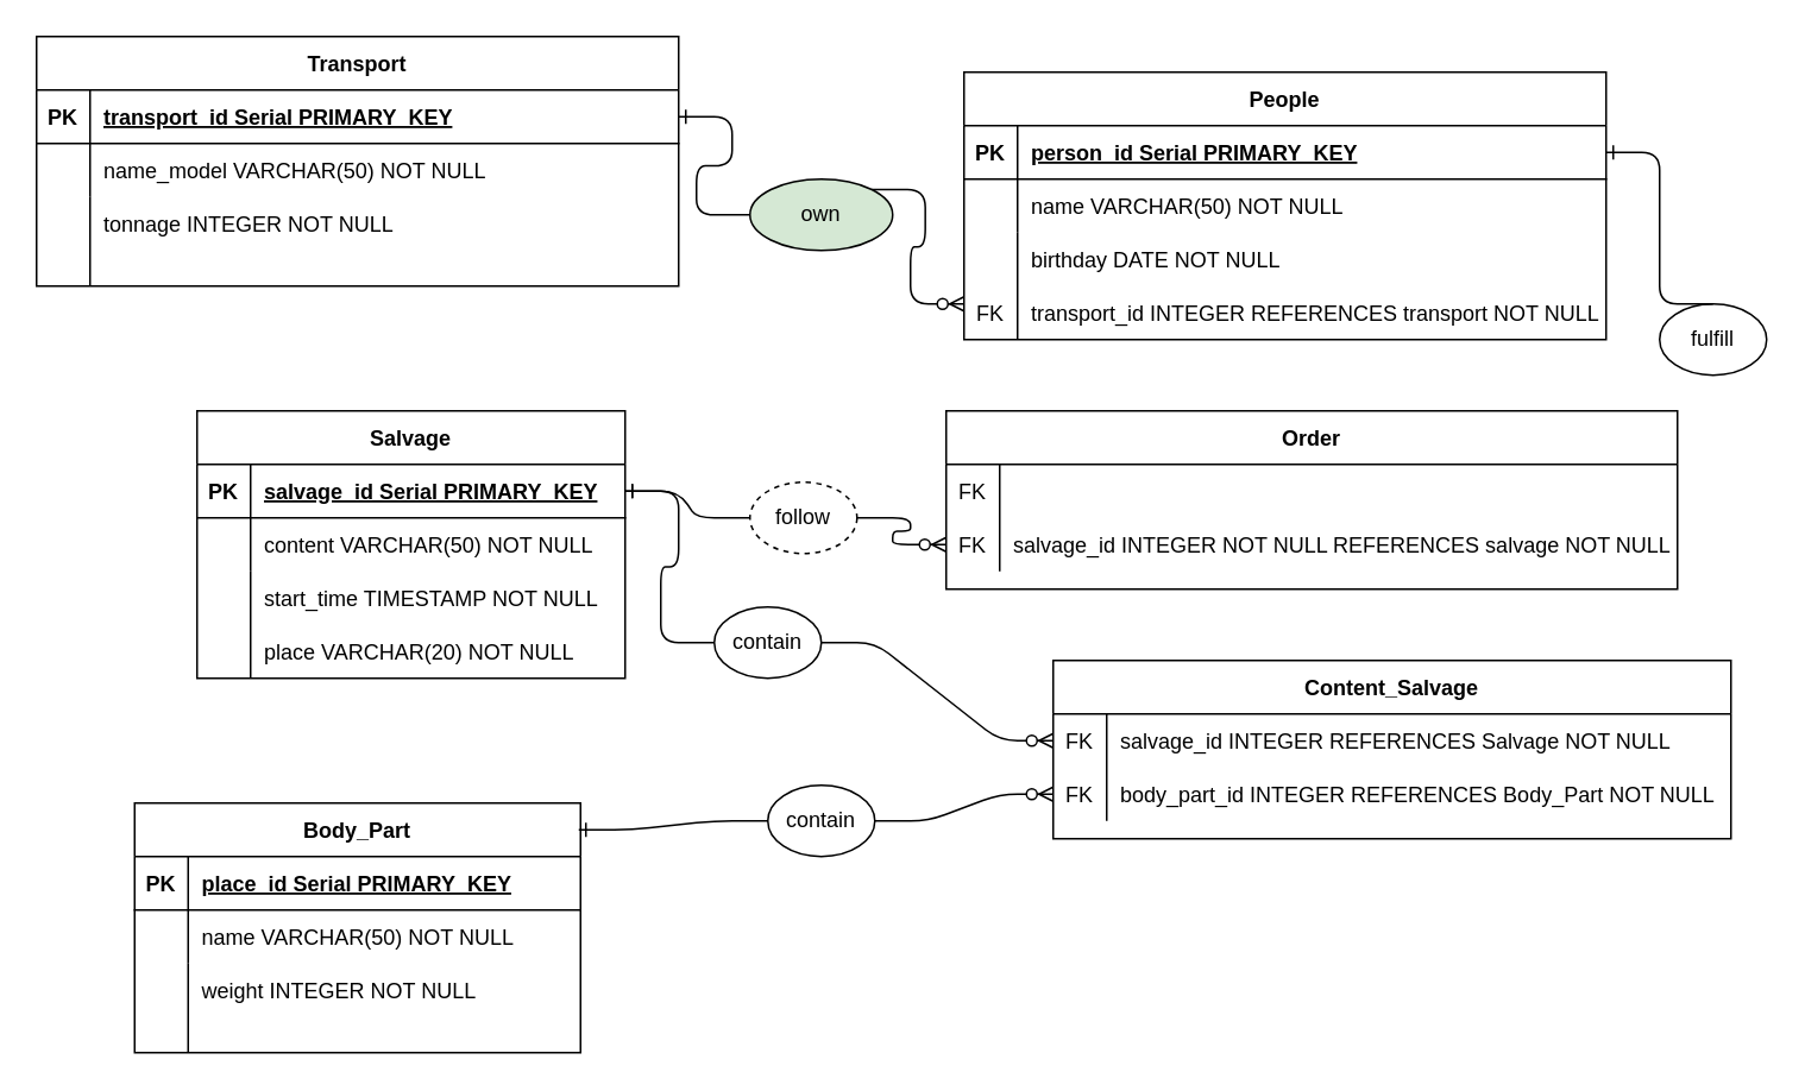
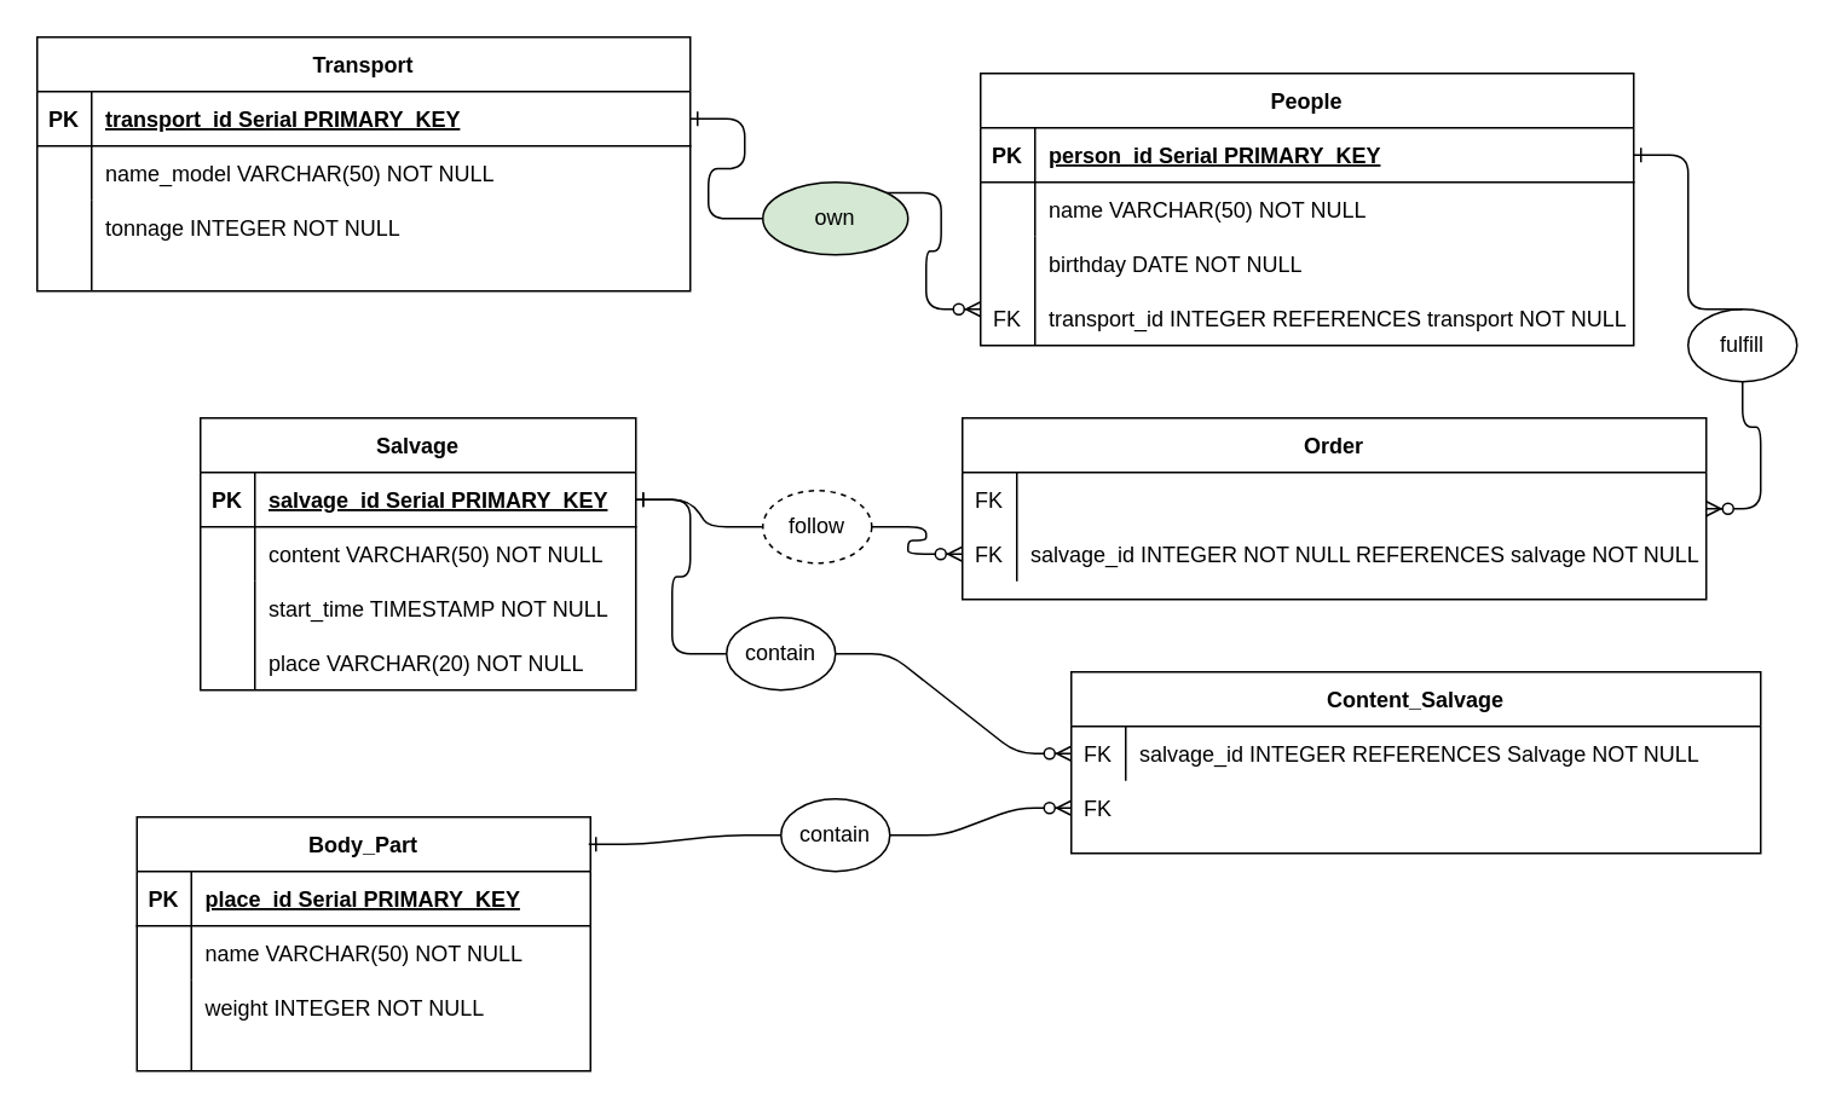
  <mxCell id="0" />
  <mxCell id="1" parent="0" />
  <mxCell id="2" value="People" style="shape=table;startSize=30;container=1;collapsible=1;childLayout=tableLayout;fixedRows=1;rowLines=0;fontStyle=1;align=center;resizeLast=1;" parent="1" vertex="1"><mxGeometry x="540" y="40" width="360" height="150" as="geometry"><mxRectangle x="120" y="120" width="80" height="30" as="alternateBounds" /></mxGeometry></mxCell>
  <mxCell id="3" value="" style="shape=partialRectangle;collapsible=0;dropTarget=0;pointerEvents=0;fillColor=none;points=[[0,0.5],[1,0.5]];portConstraint=eastwest;top=0;left=0;right=0;bottom=1;" parent="2" vertex="1"><mxGeometry y="30" width="360" height="30" as="geometry" /></mxCell>
  <mxCell id="4" value="PK" style="shape=partialRectangle;overflow=hidden;connectable=0;fillColor=none;top=0;left=0;bottom=0;right=0;fontStyle=1;" parent="3" vertex="1"><mxGeometry width="30" height="30" as="geometry"><mxRectangle width="30" height="30" as="alternateBounds" /></mxGeometry></mxCell>
  <mxCell id="5" value="person_id Serial PRIMARY_KEY" style="shape=partialRectangle;overflow=hidden;connectable=0;fillColor=none;top=0;left=0;bottom=0;right=0;align=left;spacingLeft=6;fontStyle=5;" parent="3" vertex="1"><mxGeometry x="30" width="330" height="30" as="geometry"><mxRectangle width="330" height="30" as="alternateBounds" /></mxGeometry></mxCell>
  <mxCell id="6" value="" style="shape=partialRectangle;collapsible=0;dropTarget=0;pointerEvents=0;fillColor=none;points=[[0,0.5],[1,0.5]];portConstraint=eastwest;top=0;left=0;right=0;bottom=0;" parent="2" vertex="1"><mxGeometry y="60" width="360" height="30" as="geometry" /></mxCell>
  <mxCell id="7" value="" style="shape=partialRectangle;overflow=hidden;connectable=0;fillColor=none;top=0;left=0;bottom=0;right=0;" parent="6" vertex="1"><mxGeometry width="30" height="30" as="geometry"><mxRectangle width="30" height="30" as="alternateBounds" /></mxGeometry></mxCell>
  <mxCell id="8" value="name VARCHAR(50) NOT NULL" style="shape=partialRectangle;overflow=hidden;connectable=0;fillColor=none;top=0;left=0;bottom=0;right=0;align=left;spacingLeft=6;" parent="6" vertex="1"><mxGeometry x="30" width="330" height="30" as="geometry"><mxRectangle width="330" height="30" as="alternateBounds" /></mxGeometry></mxCell>
  <mxCell id="9" value="birthday DATE NOT NULL" style="shape=partialRectangle;overflow=hidden;connectable=0;fillColor=none;top=0;left=0;bottom=0;right=0;align=left;spacingLeft=6;" parent="1" vertex="1"><mxGeometry x="570" y="130" width="220" height="30" as="geometry" /></mxCell>
  <mxCell id="10" value="" style="endArrow=none;html=1;rounded=0;" parent="1" edge="1"><mxGeometry width="50" height="50" relative="1" as="geometry"><mxPoint x="570" y="130" as="sourcePoint" /><mxPoint x="570" y="190" as="targetPoint" /></mxGeometry></mxCell>
  <mxCell id="11" value="Body_Part" style="shape=table;startSize=30;container=1;collapsible=1;childLayout=tableLayout;fixedRows=1;rowLines=0;fontStyle=1;align=center;resizeLast=1;" parent="1" vertex="1"><mxGeometry x="75" y="450" width="250" height="140" as="geometry"><mxRectangle x="120" y="120" width="80" height="30" as="alternateBounds" /></mxGeometry></mxCell>
  <mxCell id="12" value="" style="shape=partialRectangle;collapsible=0;dropTarget=0;pointerEvents=0;fillColor=none;points=[[0,0.5],[1,0.5]];portConstraint=eastwest;top=0;left=0;right=0;bottom=1;" parent="11" vertex="1"><mxGeometry y="30" width="250" height="30" as="geometry" /></mxCell>
  <mxCell id="13" value="PK" style="shape=partialRectangle;overflow=hidden;connectable=0;fillColor=none;top=0;left=0;bottom=0;right=0;fontStyle=1;" parent="12" vertex="1"><mxGeometry width="30" height="30" as="geometry"><mxRectangle width="30" height="30" as="alternateBounds" /></mxGeometry></mxCell>
  <mxCell id="14" value="place_id Serial PRIMARY_KEY" style="shape=partialRectangle;overflow=hidden;connectable=0;fillColor=none;top=0;left=0;bottom=0;right=0;align=left;spacingLeft=6;fontStyle=5;" parent="12" vertex="1"><mxGeometry x="30" width="220" height="30" as="geometry"><mxRectangle width="220" height="30" as="alternateBounds" /></mxGeometry></mxCell>
  <mxCell id="15" value="" style="shape=partialRectangle;collapsible=0;dropTarget=0;pointerEvents=0;fillColor=none;points=[[0,0.5],[1,0.5]];portConstraint=eastwest;top=0;left=0;right=0;bottom=0;" parent="11" vertex="1"><mxGeometry y="60" width="250" height="30" as="geometry" /></mxCell>
  <mxCell id="16" value="" style="shape=partialRectangle;overflow=hidden;connectable=0;fillColor=none;top=0;left=0;bottom=0;right=0;" parent="15" vertex="1"><mxGeometry width="30" height="30" as="geometry"><mxRectangle width="30" height="30" as="alternateBounds" /></mxGeometry></mxCell>
  <mxCell id="17" value="name VARCHAR(50) NOT NULL" style="shape=partialRectangle;overflow=hidden;connectable=0;fillColor=none;top=0;left=0;bottom=0;right=0;align=left;spacingLeft=6;" parent="15" vertex="1"><mxGeometry x="30" width="220" height="30" as="geometry"><mxRectangle width="220" height="30" as="alternateBounds" /></mxGeometry></mxCell>
  <mxCell id="18" value="weight INTEGER NOT NULL" style="shape=partialRectangle;overflow=hidden;connectable=0;fillColor=none;top=0;left=0;bottom=0;right=0;align=left;spacingLeft=6;" parent="1" vertex="1"><mxGeometry x="105" y="540" width="220" height="30" as="geometry" /></mxCell>
  <mxCell id="19" value="" style="endArrow=none;html=1;rounded=0;" parent="1" edge="1"><mxGeometry width="50" height="50" relative="1" as="geometry"><mxPoint x="105" y="540" as="sourcePoint" /><mxPoint x="105" y="590" as="targetPoint" /></mxGeometry></mxCell>
  <mxCell id="20" value="Salvage" style="shape=table;startSize=30;container=1;collapsible=1;childLayout=tableLayout;fixedRows=1;rowLines=0;fontStyle=1;align=center;resizeLast=1;" parent="1" vertex="1"><mxGeometry x="110" y="230" width="240" height="150" as="geometry"><mxRectangle x="120" y="120" width="80" height="30" as="alternateBounds" /></mxGeometry></mxCell>
  <mxCell id="21" value="" style="shape=partialRectangle;collapsible=0;dropTarget=0;pointerEvents=0;fillColor=none;points=[[0,0.5],[1,0.5]];portConstraint=eastwest;top=0;left=0;right=0;bottom=1;" parent="20" vertex="1"><mxGeometry y="30" width="240" height="30" as="geometry" /></mxCell>
  <mxCell id="22" value="PK" style="shape=partialRectangle;overflow=hidden;connectable=0;fillColor=none;top=0;left=0;bottom=0;right=0;fontStyle=1;" parent="21" vertex="1"><mxGeometry width="30" height="30" as="geometry"><mxRectangle width="30" height="30" as="alternateBounds" /></mxGeometry></mxCell>
  <mxCell id="23" value="salvage_id Serial PRIMARY_KEY" style="shape=partialRectangle;overflow=hidden;connectable=0;fillColor=none;top=0;left=0;bottom=0;right=0;align=left;spacingLeft=6;fontStyle=5;" parent="21" vertex="1"><mxGeometry x="30" width="210" height="30" as="geometry"><mxRectangle width="210" height="30" as="alternateBounds" /></mxGeometry></mxCell>
  <mxCell id="24" value="" style="shape=partialRectangle;collapsible=0;dropTarget=0;pointerEvents=0;fillColor=none;points=[[0,0.5],[1,0.5]];portConstraint=eastwest;top=0;left=0;right=0;bottom=0;" parent="20" vertex="1"><mxGeometry y="60" width="240" height="30" as="geometry" /></mxCell>
  <mxCell id="25" value="" style="shape=partialRectangle;overflow=hidden;connectable=0;fillColor=none;top=0;left=0;bottom=0;right=0;" parent="24" vertex="1"><mxGeometry width="30" height="30" as="geometry"><mxRectangle width="30" height="30" as="alternateBounds" /></mxGeometry></mxCell>
  <mxCell id="26" value="content VARCHAR(50) NOT NULL" style="shape=partialRectangle;overflow=hidden;connectable=0;fillColor=none;top=0;left=0;bottom=0;right=0;align=left;spacingLeft=6;" parent="24" vertex="1"><mxGeometry x="30" width="210" height="30" as="geometry"><mxRectangle width="210" height="30" as="alternateBounds" /></mxGeometry></mxCell>
  <mxCell id="27" value="start_time TIMESTAMP NOT NULL" style="shape=partialRectangle;overflow=hidden;connectable=0;fillColor=none;top=0;left=0;bottom=0;right=0;align=left;spacingLeft=6;" parent="1" vertex="1"><mxGeometry x="140" y="320" width="220" height="30" as="geometry" /></mxCell>
  <mxCell id="28" value="" style="endArrow=none;html=1;rounded=0;" parent="1" edge="1"><mxGeometry width="50" height="50" relative="1" as="geometry"><mxPoint x="140" y="320" as="sourcePoint" /><mxPoint x="140" y="380" as="targetPoint" /><Array as="points"><mxPoint x="140" y="370" /></Array></mxGeometry></mxCell>
  <mxCell id="29" value="place VARCHAR(20) NOT NULL" style="shape=partialRectangle;overflow=hidden;connectable=0;fillColor=none;top=0;left=0;bottom=0;right=0;align=left;spacingLeft=6;" parent="1" vertex="1"><mxGeometry x="140" y="350" width="220" height="30" as="geometry" /></mxCell>
  <mxCell id="30" value="Transport" style="shape=table;startSize=30;container=1;collapsible=1;childLayout=tableLayout;fixedRows=1;rowLines=0;fontStyle=1;align=center;resizeLast=1;" parent="1" vertex="1"><mxGeometry x="20" y="20" width="360" height="140" as="geometry"><mxRectangle x="120" y="120" width="80" height="30" as="alternateBounds" /></mxGeometry></mxCell>
  <mxCell id="31" value="" style="shape=partialRectangle;collapsible=0;dropTarget=0;pointerEvents=0;fillColor=none;points=[[0,0.5],[1,0.5]];portConstraint=eastwest;top=0;left=0;right=0;bottom=1;" parent="30" vertex="1"><mxGeometry y="30" width="360" height="30" as="geometry" /></mxCell>
  <mxCell id="32" value="PK" style="shape=partialRectangle;overflow=hidden;connectable=0;fillColor=none;top=0;left=0;bottom=0;right=0;fontStyle=1;" parent="31" vertex="1"><mxGeometry width="30" height="30" as="geometry"><mxRectangle width="30" height="30" as="alternateBounds" /></mxGeometry></mxCell>
  <mxCell id="33" value="transport_id Serial PRIMARY_KEY" style="shape=partialRectangle;overflow=hidden;connectable=0;fillColor=none;top=0;left=0;bottom=0;right=0;align=left;spacingLeft=6;fontStyle=5;" parent="31" vertex="1"><mxGeometry x="30" width="330" height="30" as="geometry"><mxRectangle width="330" height="30" as="alternateBounds" /></mxGeometry></mxCell>
  <mxCell id="34" value="" style="shape=partialRectangle;collapsible=0;dropTarget=0;pointerEvents=0;fillColor=none;points=[[0,0.5],[1,0.5]];portConstraint=eastwest;top=0;left=0;right=0;bottom=0;" parent="30" vertex="1"><mxGeometry y="60" width="360" height="30" as="geometry" /></mxCell>
  <mxCell id="35" value="" style="shape=partialRectangle;overflow=hidden;connectable=0;fillColor=none;top=0;left=0;bottom=0;right=0;" parent="34" vertex="1"><mxGeometry width="30" height="30" as="geometry"><mxRectangle width="30" height="30" as="alternateBounds" /></mxGeometry></mxCell>
  <mxCell id="36" value="name_model VARCHAR(50) NOT NULL" style="shape=partialRectangle;overflow=hidden;connectable=0;fillColor=none;top=0;left=0;bottom=0;right=0;align=left;spacingLeft=6;" parent="34" vertex="1"><mxGeometry x="30" width="330" height="30" as="geometry"><mxRectangle width="330" height="30" as="alternateBounds" /></mxGeometry></mxCell>
  <mxCell id="37" value="tonnage INTEGER NOT NULL" style="shape=partialRectangle;overflow=hidden;connectable=0;fillColor=none;top=0;left=0;bottom=0;right=0;align=left;spacingLeft=6;" parent="1" vertex="1"><mxGeometry x="50" y="110" width="210" height="30" as="geometry" /></mxCell>
  <mxCell id="38" value="" style="endArrow=none;html=1;rounded=0;" parent="1" edge="1"><mxGeometry width="50" height="50" relative="1" as="geometry"><mxPoint x="50" y="110" as="sourcePoint" /><mxPoint x="50" y="160" as="targetPoint" /></mxGeometry></mxCell>
  <mxCell id="39" value="Order" style="shape=table;startSize=30;container=1;collapsible=1;childLayout=tableLayout;fixedRows=1;rowLines=0;fontStyle=1;align=center;resizeLast=1;" parent="1" vertex="1"><mxGeometry x="530" y="230" width="410" height="100" as="geometry" /></mxCell>
  <mxCell id="40" value="" style="shape=partialRectangle;collapsible=0;dropTarget=0;pointerEvents=0;fillColor=none;points=[[0,0.5],[1,0.5]];portConstraint=eastwest;top=0;left=0;right=0;bottom=0;" parent="39" vertex="1"><mxGeometry y="30" width="410" height="30" as="geometry" /></mxCell>
  <mxCell id="41" value="FK" style="shape=partialRectangle;overflow=hidden;connectable=0;fillColor=none;top=0;left=0;bottom=0;right=0;" parent="40" vertex="1"><mxGeometry width="30" height="30" as="geometry"><mxRectangle width="30" height="30" as="alternateBounds" /></mxGeometry></mxCell>
  <mxCell id="42" value="" style="shape=partialRectangle;collapsible=0;dropTarget=0;pointerEvents=0;fillColor=none;points=[[0,0.5],[1,0.5]];portConstraint=eastwest;top=0;left=0;right=0;bottom=0;" parent="39" vertex="1"><mxGeometry y="60" width="410" height="30" as="geometry" /></mxCell>
  <mxCell id="43" value="" style="shape=partialRectangle;overflow=hidden;connectable=0;fillColor=none;top=0;left=0;bottom=0;right=0;" parent="42" vertex="1"><mxGeometry width="30" height="30" as="geometry"><mxRectangle width="30" height="30" as="alternateBounds" /></mxGeometry></mxCell>
  <mxCell id="44" value="salvage_id INTEGER NOT NULL REFERENCES salvage NOT NULL" style="shape=partialRectangle;overflow=hidden;connectable=0;fillColor=none;top=0;left=0;bottom=0;right=0;align=left;spacingLeft=6;" parent="42" vertex="1"><mxGeometry x="30" width="380" height="30" as="geometry"><mxRectangle width="380" height="30" as="alternateBounds" /></mxGeometry></mxCell>
  <mxCell id="45" value="Content_Salvage" style="shape=table;startSize=30;container=1;collapsible=1;childLayout=tableLayout;fixedRows=1;rowLines=0;fontStyle=1;align=center;resizeLast=1;" parent="1" vertex="1"><mxGeometry x="590" y="370" width="380" height="100" as="geometry" /></mxCell>
  <mxCell id="46" value="" style="shape=partialRectangle;collapsible=0;dropTarget=0;pointerEvents=0;fillColor=none;points=[[0,0.5],[1,0.5]];portConstraint=eastwest;top=0;left=0;right=0;bottom=0;" parent="45" vertex="1"><mxGeometry y="30" width="380" height="30" as="geometry" /></mxCell>
  <mxCell id="47" value="FK" style="shape=partialRectangle;overflow=hidden;connectable=0;fillColor=none;top=0;left=0;bottom=0;right=0;" parent="46" vertex="1"><mxGeometry width="30" height="30" as="geometry"><mxRectangle width="30" height="30" as="alternateBounds" /></mxGeometry></mxCell>
  <mxCell id="48" value="salvage_id INTEGER REFERENCES Salvage NOT NULL" style="shape=partialRectangle;overflow=hidden;connectable=0;fillColor=none;top=0;left=0;bottom=0;right=0;align=left;spacingLeft=6;" parent="46" vertex="1"><mxGeometry x="30" width="350" height="30" as="geometry"><mxRectangle width="350" height="30" as="alternateBounds" /></mxGeometry></mxCell>
  <mxCell id="49" value="" style="shape=partialRectangle;collapsible=0;dropTarget=0;pointerEvents=0;fillColor=none;points=[[0,0.5],[1,0.5]];portConstraint=eastwest;top=0;left=0;right=0;bottom=0;" parent="45" vertex="1"><mxGeometry y="60" width="380" height="30" as="geometry" /></mxCell>
  <mxCell id="50" value="FK" style="shape=partialRectangle;overflow=hidden;connectable=0;fillColor=none;top=0;left=0;bottom=0;right=0;" parent="49" vertex="1"><mxGeometry width="30" height="30" as="geometry"><mxRectangle width="30" height="30" as="alternateBounds" /></mxGeometry></mxCell>
- <mxCell id="51" value="body_part_id INTEGER REFERENCES Body_Part NOT NULL" style="shape=partialRectangle;overflow=hidden;connectable=0;fillColor=none;top=0;left=0;bottom=0;right=0;align=left;spacingLeft=6;" parent="49" vertex="1"><mxGeometry x="30" width="350" height="30" as="geometry"><mxRectangle width="350" height="30" as="alternateBounds" /></mxGeometry></mxCell>
  <mxCell id="52" value="" style="edgeStyle=entityRelationEdgeStyle;endArrow=ERzeroToMany;startArrow=none;endFill=1;startFill=0;exitX=1;exitY=0.5;exitDx=0;exitDy=0;entryX=0;entryY=0.5;entryDx=0;entryDy=0;" parent="1" source="66" target="49" edge="1"><mxGeometry width="100" height="100" relative="1" as="geometry"><mxPoint x="319" y="577.25" as="sourcePoint" /><mxPoint x="480" y="445" as="targetPoint" /></mxGeometry></mxCell>
  <mxCell id="53" value="transport_id INTEGER REFERENCES transport NOT NULL" style="shape=partialRectangle;overflow=hidden;connectable=0;fillColor=none;top=0;left=0;bottom=0;right=0;align=left;spacingLeft=6;" parent="1" vertex="1"><mxGeometry x="570" y="160" width="330" height="30" as="geometry" /></mxCell>
  <mxCell id="54" value="FK" style="shape=partialRectangle;overflow=hidden;connectable=0;fillColor=none;top=0;left=0;bottom=0;right=0;" parent="1" vertex="1"><mxGeometry x="540" y="160" width="30" height="30" as="geometry"><mxRectangle width="30" height="30" as="alternateBounds" /></mxGeometry></mxCell>
  <mxCell id="55" value="" style="edgeStyle=entityRelationEdgeStyle;endArrow=ERzeroToMany;startArrow=none;endFill=1;startFill=0;exitX=1;exitY=0;exitDx=0;exitDy=0;" parent="1" source="60" edge="1"><mxGeometry width="100" height="100" relative="1" as="geometry"><mxPoint x="319" y="394.98" as="sourcePoint" /><mxPoint x="540" y="170" as="targetPoint" /></mxGeometry></mxCell>
+ <mxCell id="56" value="" style="edgeStyle=entityRelationEdgeStyle;endArrow=ERzeroToMany;startArrow=none;endFill=1;startFill=0;exitX=1;exitY=0.5;exitDx=0;exitDy=0;" parent="1" source="62" target="39" edge="1"><mxGeometry width="100" height="100" relative="1" as="geometry"><mxPoint x="880" y="70" as="sourcePoint" /><mxPoint x="980" y="190" as="targetPoint" /></mxGeometry></mxCell>
  <mxCell id="57" value="FK" style="shape=partialRectangle;overflow=hidden;connectable=0;fillColor=none;top=0;left=0;bottom=0;right=0;" parent="1" vertex="1"><mxGeometry x="530" y="290" width="30" height="30" as="geometry"><mxRectangle width="30" height="30" as="alternateBounds" /></mxGeometry></mxCell>
  <mxCell id="58" value="" style="edgeStyle=entityRelationEdgeStyle;endArrow=ERzeroToMany;startArrow=none;endFill=1;startFill=0;exitX=1;exitY=0.5;exitDx=0;exitDy=0;exitPerimeter=0;" parent="1" source="68" target="42" edge="1"><mxGeometry width="100" height="100" relative="1" as="geometry"><mxPoint x="970" y="585" as="sourcePoint" /><mxPoint x="940" y="280" as="targetPoint" /></mxGeometry></mxCell>
  <mxCell id="59" value="" style="edgeStyle=entityRelationEdgeStyle;endArrow=ERzeroToMany;startArrow=none;endFill=1;startFill=0;exitX=1;exitY=0.5;exitDx=0;exitDy=0;" parent="1" source="64" target="46" edge="1"><mxGeometry width="100" height="100" relative="1" as="geometry"><mxPoint x="330" y="535" as="sourcePoint" /><mxPoint x="530" y="305" as="targetPoint" /></mxGeometry></mxCell>
  <mxCell id="60" value="own" style="ellipse;whiteSpace=wrap;html=1;fillColor=#d5e8d4;" parent="1" vertex="1"><mxGeometry x="420" y="100" width="80" height="40" as="geometry" /></mxCell>
  <mxCell id="61" value="" style="edgeStyle=entityRelationEdgeStyle;endArrow=none;startArrow=ERone;endFill=1;startFill=0;exitX=1;exitY=0.5;exitDx=0;exitDy=0;" parent="1" source="31" target="60" edge="1"><mxGeometry width="100" height="100" relative="1" as="geometry"><mxPoint x="380" y="65" as="sourcePoint" /><mxPoint x="520" y="160" as="targetPoint" /></mxGeometry></mxCell>
  <mxCell id="62" value="fulfill" style="ellipse;whiteSpace=wrap;html=1;" parent="1" vertex="1"><mxGeometry x="930" y="170" width="60" height="40" as="geometry" /></mxCell>
  <mxCell id="63" value="" style="edgeStyle=entityRelationEdgeStyle;endArrow=none;startArrow=ERone;endFill=1;startFill=0;exitX=1;exitY=0.5;exitDx=0;exitDy=0;entryX=0.5;entryY=0;entryDx=0;entryDy=0;" parent="1" source="3" target="62" edge="1"><mxGeometry width="100" height="100" relative="1" as="geometry"><mxPoint x="900" y="85" as="sourcePoint" /><mxPoint x="930" y="270" as="targetPoint" /></mxGeometry></mxCell>
  <mxCell id="64" value="contain" style="ellipse;whiteSpace=wrap;html=1;" parent="1" vertex="1"><mxGeometry x="400" y="340" width="60" height="40" as="geometry" /></mxCell>
  <mxCell id="65" value="" style="edgeStyle=entityRelationEdgeStyle;endArrow=none;startArrow=ERone;endFill=1;startFill=0;exitX=1;exitY=0.5;exitDx=0;exitDy=0;" parent="1" source="21" target="64" edge="1"><mxGeometry width="100" height="100" relative="1" as="geometry"><mxPoint x="350" y="275" as="sourcePoint" /><mxPoint x="520" y="425" as="targetPoint" /></mxGeometry></mxCell>
  <mxCell id="66" value="contain" style="ellipse;whiteSpace=wrap;html=1;" parent="1" vertex="1"><mxGeometry x="430" y="440" width="60" height="40" as="geometry" /></mxCell>
  <mxCell id="67" value="" style="edgeStyle=entityRelationEdgeStyle;endArrow=none;startArrow=ERone;endFill=1;startFill=0;exitX=0.996;exitY=0.107;exitDx=0;exitDy=0;exitPerimeter=0;entryX=0;entryY=0.5;entryDx=0;entryDy=0;" parent="1" source="11" target="66" edge="1"><mxGeometry width="100" height="100" relative="1" as="geometry"><mxPoint x="389" y="474.98" as="sourcePoint" /><mxPoint x="520" y="455" as="targetPoint" /></mxGeometry></mxCell>
  <mxCell id="68" value="follow" style="ellipse;whiteSpace=wrap;html=1;dashed=1;" parent="1" vertex="1"><mxGeometry x="420" y="270" width="60" height="40" as="geometry" /></mxCell>
  <mxCell id="69" value="" style="edgeStyle=entityRelationEdgeStyle;endArrow=none;startArrow=ERone;endFill=1;startFill=0;exitX=1;exitY=0.5;exitDx=0;exitDy=0;" parent="1" source="21" target="68" edge="1"><mxGeometry width="100" height="100" relative="1" as="geometry"><mxPoint x="350" y="275" as="sourcePoint" /><mxPoint x="520" y="295" as="targetPoint" /></mxGeometry></mxCell>
